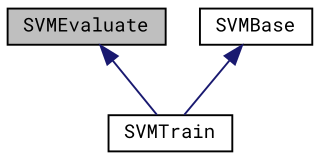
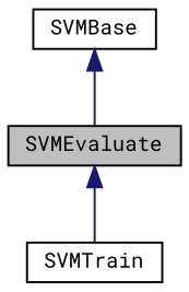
  digraph {
    fontname="Roboto Mono"
    node [color=black fillcolor=white fontname="Roboto Mono" fontsize=10 shape=record style=filled]
    edge [color=midnightblue dir=back fontname="Roboto Mono" fontsize=10 labelfontname=Helvetica labelfontsize=10 style=solid]
    n1 [fillcolor=grey75 fontcolor=black height=0.2 label=SVMEvaluate width=0.4]
    n2 [height=0.2 label=SVMTrain width=0.4]
    n3 [height=0.2 label=SVMBase width=0.4]
    n1 -> n2
-   n3 -> n2
+   n3 -> n1
  }
